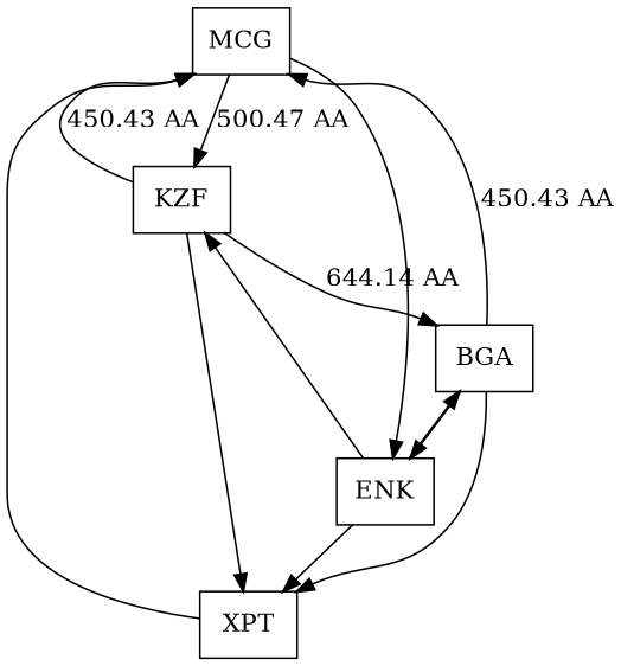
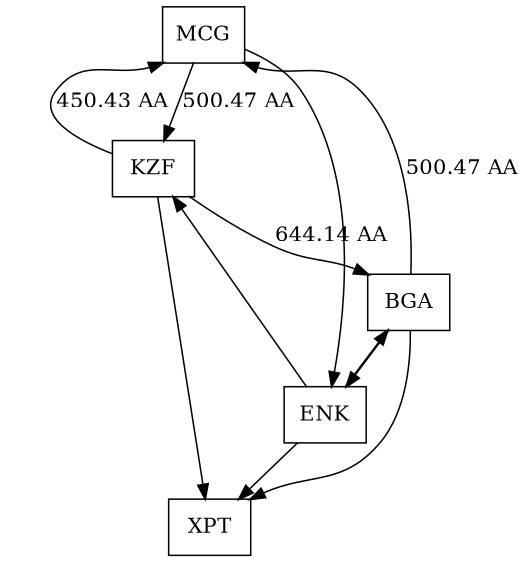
  digraph {
    node [shape=record]
    edge [headport=f1]
    n1 [label="<f1> MCG "]
    n2 [label="<f1> KZF "]
    n3 [label="<f1> ENK "]
    n4 [label="<f1> XPT "]
    n5 [label="<f1> BGA "]
    n1 -> n2 [label="500.47 AA"]
    n1 -> n3
    n2 -> n1 [label="450.43 AA"]
    n2 -> n4
    n2 -> n5 [label="644.14 AA"]
    n3 -> n2
    n3 -> n4
    n3 -> n5
-   n4 -> n1
-   n5 -> n1 [label="450.43 AA"]
+   n5 -> n1 [label="500.47 AA"]
    n5 -> n3
    n5 -> n4
  }
